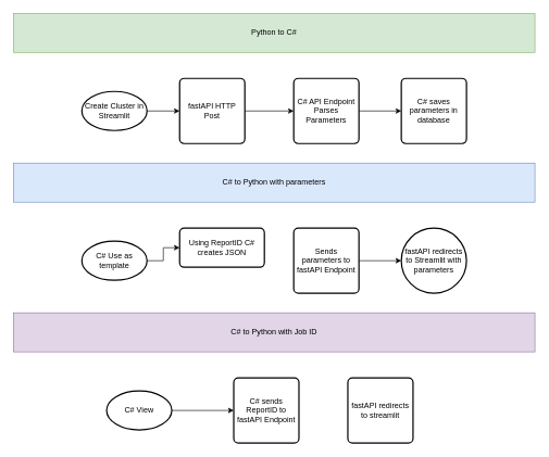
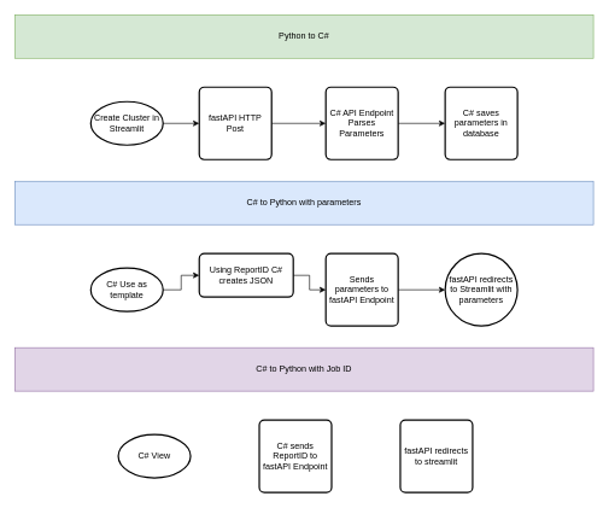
  <mxCell id="0" />
  <mxCell id="1" parent="0" />
  <mxCell id="2" style="edgeStyle=orthogonalEdgeStyle;rounded=0;orthogonalLoop=1;jettySize=auto;html=1;exitX=0;exitY=0.5;exitDx=0;exitDy=0;entryX=0;entryY=0.5;entryDx=0;entryDy=0;" edge="1" parent="1"><mxGeometry relative="1" as="geometry"><mxPoint x="437.65" y="170" as="sourcePoint" /><mxPoint x="437.65" y="170" as="targetPoint" /></mxGeometry></mxCell>
  <mxCell id="3" value="Create Cluster in Streamlit" style="strokeWidth=2;html=1;shape=mxgraph.flowchart.start_1;whiteSpace=wrap;" vertex="1" parent="1"><mxGeometry x="125" y="140" width="100" height="60" as="geometry" /></mxCell>
  <mxCell id="4" value="" style="endArrow=classic;html=1;rounded=0;exitX=1;exitY=0.5;exitDx=0;exitDy=0;exitPerimeter=0;entryX=0;entryY=0.5;entryDx=0;entryDy=0;" edge="1" parent="1" source="3" target="8"><mxGeometry width="50" height="50" relative="1" as="geometry"><mxPoint x="285" y="180" as="sourcePoint" /><mxPoint x="365" y="70" as="targetPoint" /></mxGeometry></mxCell>
  <mxCell id="5" style="edgeStyle=orthogonalEdgeStyle;rounded=0;orthogonalLoop=1;jettySize=auto;html=1;exitX=1;exitY=0.5;exitDx=0;exitDy=0;entryX=0;entryY=0.5;entryDx=0;entryDy=0;" edge="1" parent="1" source="6" target="9"><mxGeometry relative="1" as="geometry" /></mxCell>
  <mxCell id="6" value="C# API Endpoint Parses Parameters" style="rounded=1;whiteSpace=wrap;html=1;absoluteArcSize=1;arcSize=14;strokeWidth=2;" vertex="1" parent="1"><mxGeometry x="450" y="120" width="100" height="100" as="geometry" /></mxCell>
  <mxCell id="7" style="edgeStyle=orthogonalEdgeStyle;rounded=0;orthogonalLoop=1;jettySize=auto;html=1;exitX=1;exitY=0.5;exitDx=0;exitDy=0;entryX=0;entryY=0.5;entryDx=0;entryDy=0;" edge="1" parent="1" source="8" target="6"><mxGeometry relative="1" as="geometry"><mxPoint x="437.65" y="170" as="targetPoint" /></mxGeometry></mxCell>
  <mxCell id="8" value="fastAPI HTTP Post" style="rounded=1;whiteSpace=wrap;html=1;absoluteArcSize=1;arcSize=14;strokeWidth=2;" vertex="1" parent="1"><mxGeometry x="275" y="120" width="100" height="100" as="geometry" /></mxCell>
  <mxCell id="9" value="C# saves parameters in database" style="rounded=1;whiteSpace=wrap;html=1;absoluteArcSize=1;arcSize=14;strokeWidth=2;" vertex="1" parent="1"><mxGeometry x="615" y="120" width="100" height="100" as="geometry" /></mxCell>
  <mxCell id="10" value="Python to C#" style="rounded=0;whiteSpace=wrap;html=1;fillColor=#d5e8d4;strokeColor=#82b366;" vertex="1" parent="1"><mxGeometry x="20" y="20" width="800" height="60" as="geometry" /></mxCell>
  <mxCell id="11" value="C# to Python with parameters" style="rounded=0;whiteSpace=wrap;html=1;fillColor=#dae8fc;strokeColor=#6c8ebf;" vertex="1" parent="1"><mxGeometry x="20" y="250" width="800" height="60" as="geometry" /></mxCell>
  <mxCell id="12" style="edgeStyle=orthogonalEdgeStyle;rounded=0;orthogonalLoop=1;jettySize=auto;html=1;exitX=1;exitY=0.5;exitDx=0;exitDy=0;exitPerimeter=0;" edge="1" parent="1" source="13" target="15"><mxGeometry relative="1" as="geometry" /></mxCell>
  <mxCell id="13" value="C# Use as template" style="strokeWidth=2;html=1;shape=mxgraph.flowchart.start_1;whiteSpace=wrap;" vertex="1" parent="1"><mxGeometry x="125" y="370" width="100" height="60" as="geometry" /></mxCell>
+ <mxCell id="14" style="edgeStyle=orthogonalEdgeStyle;rounded=0;orthogonalLoop=1;jettySize=auto;html=1;exitX=1;exitY=0.5;exitDx=0;exitDy=0;entryX=0;entryY=0.5;entryDx=0;entryDy=0;" edge="1" parent="1" source="15" target="17"><mxGeometry relative="1" as="geometry" /></mxCell>
  <mxCell id="15" value="Using ReportID C# creates JSON" style="rounded=1;whiteSpace=wrap;html=1;absoluteArcSize=1;arcSize=14;strokeWidth=2;" vertex="1" parent="1"><mxGeometry x="275" y="350" width="130" height="60" as="geometry" /></mxCell>
  <mxCell id="16" style="edgeStyle=orthogonalEdgeStyle;rounded=0;orthogonalLoop=1;jettySize=auto;html=1;exitX=1;exitY=0.5;exitDx=0;exitDy=0;entryX=0;entryY=0.5;entryDx=0;entryDy=0;" edge="1" parent="1" source="17" target="18"><mxGeometry relative="1" as="geometry" /></mxCell>
  <mxCell id="17" value="Sends parameters to fastAPI Endpoint" style="rounded=1;whiteSpace=wrap;html=1;absoluteArcSize=1;arcSize=14;strokeWidth=2;" vertex="1" parent="1"><mxGeometry x="450" y="350" width="100" height="100" as="geometry" /></mxCell>
  <mxCell id="18" value="fastAPI redirects to Streamlit with parameters" style="ellipse;whiteSpace=wrap;html=1;absoluteArcSize=1;arcSize=14;strokeWidth=2;" vertex="1" parent="1"><mxGeometry x="615" y="350" width="100" height="100" as="geometry" /></mxCell>
- <mxCell id="19" style="edgeStyle=orthogonalEdgeStyle;rounded=0;orthogonalLoop=1;jettySize=auto;html=1;exitX=1;exitY=0.5;exitDx=0;exitDy=0;exitPerimeter=0;" edge="1" parent="1" source="20" target="21"><mxGeometry relative="1" as="geometry" /></mxCell>
  <mxCell id="20" value="C# View" style="strokeWidth=2;html=1;shape=mxgraph.flowchart.start_1;whiteSpace=wrap;" vertex="1" parent="1"><mxGeometry x="163" y="600" width="100" height="60" as="geometry" /></mxCell>
  <mxCell id="21" value="C# sends ReportID to fastAPI Endpoint" style="rounded=1;whiteSpace=wrap;html=1;absoluteArcSize=1;arcSize=14;strokeWidth=2;" vertex="1" parent="1"><mxGeometry x="358" y="580" width="100" height="100" as="geometry" /></mxCell>
- <mxCell id="22" value="fastAPI redirects to streamlit" style="rounded=1;whiteSpace=wrap;html=1;absoluteArcSize=1;arcSize=14;strokeWidth=2;" vertex="1" parent="1"><mxGeometry x="533" y="580" width="100" height="100" as="geometry" /></mxCell>
+ <mxCell id="22" value="fastAPI redirects to streamlit" style="rounded=1;whiteSpace=wrap;html=1;absoluteArcSize=1;arcSize=14;strokeWidth=2;" vertex="1" parent="1"><mxGeometry x="553" y="580" width="100" height="100" as="geometry" /></mxCell>
  <mxCell id="23" value="C# to Python with Job ID" style="rounded=0;whiteSpace=wrap;html=1;fillColor=#e1d5e7;strokeColor=#9673a6;" vertex="1" parent="1"><mxGeometry x="20" y="480" width="800" height="60" as="geometry" /></mxCell>
